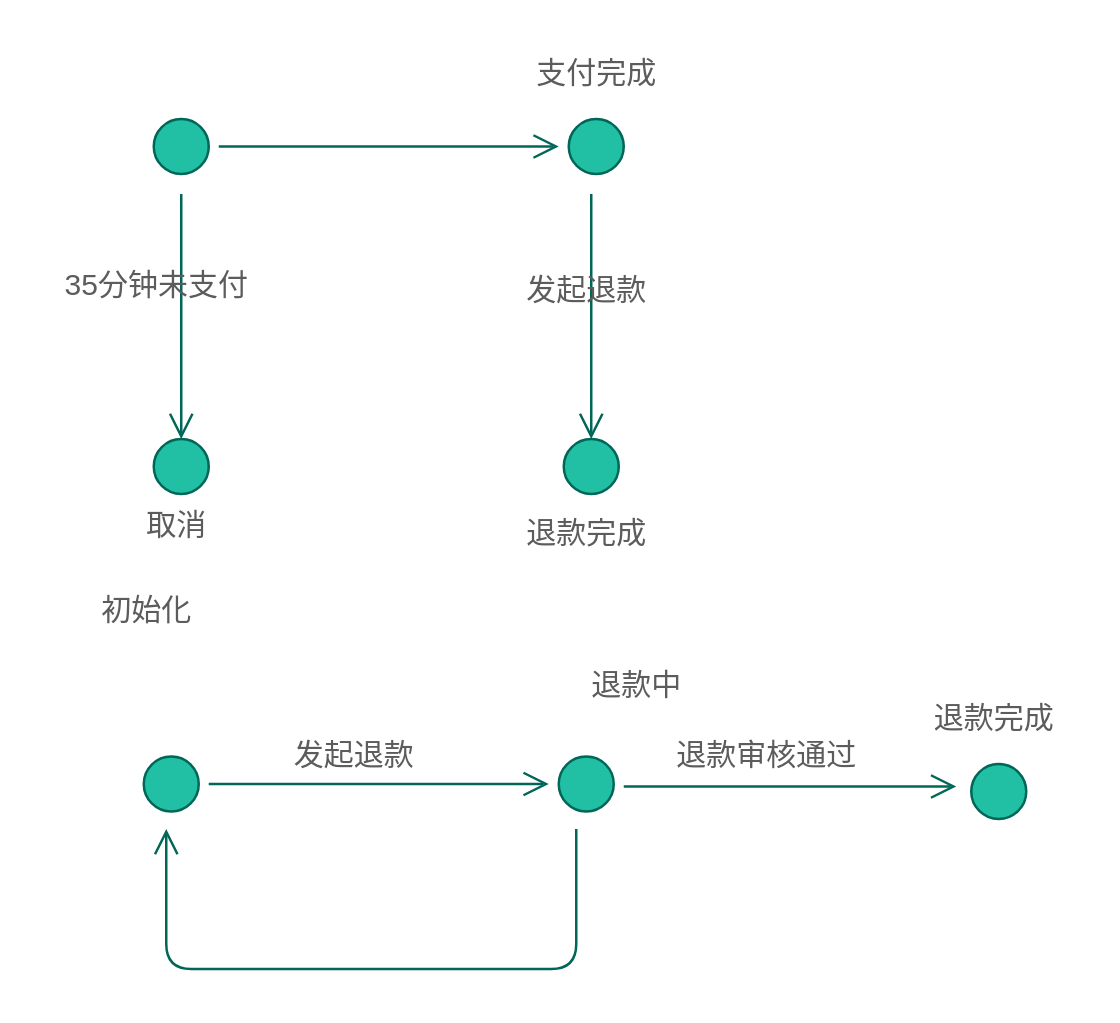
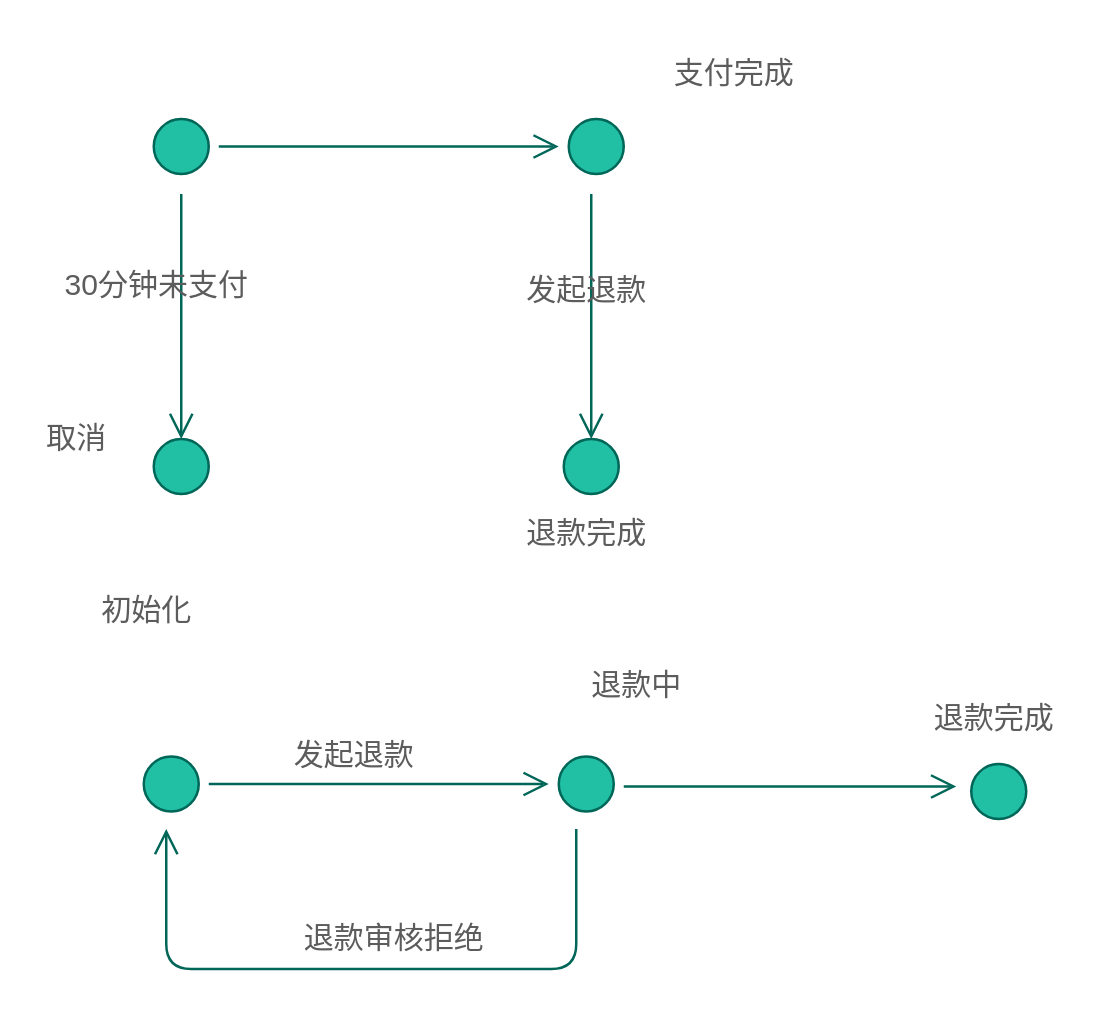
  <mxCell id="0" />
  <mxCell id="1" parent="0" />
  <mxCell id="2" value="" style="ellipse;html=1;shape=startState;fillColor=#21C0A5;direction=west;strokeColor=#006658;fontColor=#5C5C5C;" vertex="1" parent="1"><mxGeometry x="57" y="43" width="30" height="30" as="geometry" /></mxCell>
  <mxCell id="3" value="" style="edgeStyle=orthogonalEdgeStyle;html=1;verticalAlign=bottom;endArrow=open;endSize=8;strokeColor=#006658;entryX=1;entryY=0.5;entryDx=0;entryDy=0;fontColor=#5C5C5C;" edge="1" source="2" parent="1" target="4"><mxGeometry relative="1" as="geometry"><mxPoint x="152" y="58" as="targetPoint" /></mxGeometry></mxCell>
  <mxCell id="4" value="" style="ellipse;html=1;shape=startState;direction=west;fillColor=#21C0A5;strokeColor=#006658;fontColor=#5C5C5C;" vertex="1" parent="1"><mxGeometry x="223" y="43" width="30" height="30" as="geometry" /></mxCell>
- <mxCell id="5" value="支付完成" style="text;html=1;align=center;verticalAlign=middle;resizable=0;points=[];autosize=1;fontColor=#5C5C5C;" vertex="1" parent="1"><mxGeometry x="209" y="20" width="58" height="18" as="geometry" /></mxCell>
+ <mxCell id="5" value="支付完成" style="text;html=1;align=center;verticalAlign=middle;resizable=0;points=[];autosize=1;fontColor=#5C5C5C;" vertex="1" parent="1"><mxGeometry x="264" y="20" width="58" height="18" as="geometry" /></mxCell>
  <mxCell id="6" value="" style="edgeStyle=orthogonalEdgeStyle;html=1;verticalAlign=bottom;endArrow=open;endSize=8;strokeColor=#006658;fontColor=#5C5C5C;" edge="1" parent="1"><mxGeometry relative="1" as="geometry"><mxPoint x="72" y="175" as="targetPoint" /><mxPoint x="72" y="77" as="sourcePoint" /></mxGeometry></mxCell>
- <mxCell id="7" value="35分钟未支付" style="text;html=1;align=center;verticalAlign=middle;resizable=0;points=[];autosize=1;fontColor=#5C5C5C;" vertex="1" parent="1"><mxGeometry x="20" y="105" width="83" height="18" as="geometry" /></mxCell>
+ <mxCell id="7" value="30分钟未支付" style="text;html=1;align=center;verticalAlign=middle;resizable=0;points=[];autosize=1;fontColor=#5C5C5C;" vertex="1" parent="1"><mxGeometry x="20" y="105" width="83" height="18" as="geometry" /></mxCell>
  <mxCell id="8" value="" style="ellipse;html=1;shape=startState;direction=west;fillColor=#21C0A5;strokeColor=#006658;fontColor=#5C5C5C;" vertex="1" parent="1"><mxGeometry x="57" y="171" width="30" height="30" as="geometry" /></mxCell>
- <mxCell id="9" value="取消" style="text;html=1;align=center;verticalAlign=middle;resizable=0;points=[];autosize=1;fontColor=#5C5C5C;" vertex="1" parent="1"><mxGeometry x="53" y="201" width="34" height="18" as="geometry" /></mxCell>
+ <mxCell id="9" value="取消" style="text;html=1;align=center;verticalAlign=middle;resizable=0;points=[];autosize=1;fontColor=#5C5C5C;" vertex="1" parent="1"><mxGeometry x="13" y="166" width="34" height="18" as="geometry" /></mxCell>
  <mxCell id="10" value="" style="edgeStyle=orthogonalEdgeStyle;html=1;verticalAlign=bottom;endArrow=open;endSize=8;strokeColor=#006658;fontColor=#5C5C5C;" edge="1" parent="1"><mxGeometry relative="1" as="geometry"><mxPoint x="236" y="175" as="targetPoint" /><mxPoint x="236" y="77" as="sourcePoint" /></mxGeometry></mxCell>
  <mxCell id="11" value="发起退款" style="text;html=1;align=center;verticalAlign=middle;resizable=0;points=[];autosize=1;fontColor=#5C5C5C;" vertex="1" parent="1"><mxGeometry x="205" y="107" width="58" height="18" as="geometry" /></mxCell>
  <mxCell id="12" value="" style="ellipse;html=1;shape=startState;direction=west;fillColor=#21C0A5;strokeColor=#006658;fontColor=#5C5C5C;" vertex="1" parent="1"><mxGeometry x="221" y="171" width="30" height="30" as="geometry" /></mxCell>
  <mxCell id="13" value="退款完成" style="text;html=1;align=center;verticalAlign=middle;resizable=0;points=[];autosize=1;fontColor=#5C5C5C;" vertex="1" parent="1"><mxGeometry x="205" y="204" width="58" height="18" as="geometry" /></mxCell>
  <mxCell id="14" value="" style="ellipse;html=1;shape=startState;fillColor=#21C0A5;direction=west;strokeColor=#006658;fontColor=#5C5C5C;" vertex="1" parent="1"><mxGeometry x="53" y="298" width="30" height="30" as="geometry" /></mxCell>
  <mxCell id="15" value="" style="edgeStyle=orthogonalEdgeStyle;html=1;verticalAlign=bottom;endArrow=open;endSize=8;strokeColor=#006658;entryX=1;entryY=0.5;entryDx=0;entryDy=0;fontColor=#5C5C5C;" edge="1" parent="1" source="14" target="17"><mxGeometry relative="1" as="geometry"><mxPoint x="148" y="313" as="targetPoint" /></mxGeometry></mxCell>
  <mxCell id="16" value="初始化" style="text;html=1;align=center;verticalAlign=middle;resizable=0;points=[];autosize=1;fontColor=#5C5C5C;" vertex="1" parent="1"><mxGeometry x="35" y="235" width="46" height="18" as="geometry" /></mxCell>
  <mxCell id="17" value="" style="ellipse;html=1;shape=startState;direction=west;fillColor=#21C0A5;strokeColor=#006658;fontColor=#5C5C5C;" vertex="1" parent="1"><mxGeometry x="219" y="298" width="30" height="30" as="geometry" /></mxCell>
  <mxCell id="18" value="退款中" style="text;html=1;align=center;verticalAlign=middle;resizable=0;points=[];autosize=1;fontColor=#5C5C5C;" vertex="1" parent="1"><mxGeometry x="231" y="265" width="46" height="18" as="geometry" /></mxCell>
  <mxCell id="19" value="发起退款" style="text;html=1;align=center;verticalAlign=middle;resizable=0;points=[];autosize=1;fontColor=#5C5C5C;" vertex="1" parent="1"><mxGeometry x="112" y="293" width="58" height="18" as="geometry" /></mxCell>
  <mxCell id="20" value="" style="edgeStyle=orthogonalEdgeStyle;html=1;verticalAlign=bottom;endArrow=open;endSize=8;strokeColor=#006658;fontColor=#5C5C5C;" edge="1" parent="1"><mxGeometry relative="1" as="geometry"><mxPoint x="382" y="314" as="targetPoint" /><mxPoint x="249" y="314" as="sourcePoint" /></mxGeometry></mxCell>
  <mxCell id="21" value="" style="ellipse;html=1;shape=startState;direction=west;fillColor=#21C0A5;strokeColor=#006658;fontColor=#5C5C5C;" vertex="1" parent="1"><mxGeometry x="384" y="301" width="30" height="30" as="geometry" /></mxCell>
  <mxCell id="22" value="退款完成" style="text;html=1;align=center;verticalAlign=middle;resizable=0;points=[];autosize=1;fontColor=#5C5C5C;" vertex="1" parent="1"><mxGeometry x="368" y="278" width="58" height="18" as="geometry" /></mxCell>
- <mxCell id="23" value="退款审核通过" style="text;html=1;align=center;verticalAlign=middle;resizable=0;points=[];autosize=1;fontColor=#5C5C5C;" vertex="1" parent="1"><mxGeometry x="265" y="293" width="82" height="18" as="geometry" /></mxCell>
  <mxCell id="24" value="" style="edgeStyle=orthogonalEdgeStyle;html=1;verticalAlign=bottom;endArrow=open;endSize=8;strokeColor=#006658;fontColor=#5C5C5C;" edge="1" parent="1"><mxGeometry relative="1" as="geometry"><mxPoint x="66" y="331" as="targetPoint" /><mxPoint x="230" y="331" as="sourcePoint" /><Array as="points"><mxPoint x="230" y="387" /><mxPoint x="66" y="387" /></Array></mxGeometry></mxCell>
+ <mxCell id="25" value="退款审核拒绝" style="text;html=1;align=center;verticalAlign=middle;resizable=0;points=[];autosize=1;fontColor=#5C5C5C;" vertex="1" parent="1"><mxGeometry x="116" y="366" width="82" height="18" as="geometry" /></mxCell>
